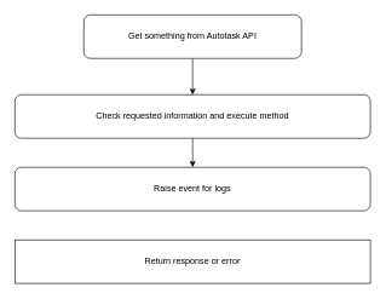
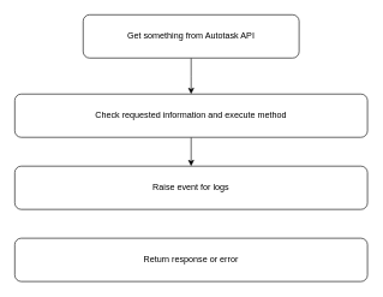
  <mxCell id="0" />
  <mxCell id="1" parent="0" />
  <mxCell id="2" style="edgeStyle=orthogonalEdgeStyle;rounded=0;orthogonalLoop=1;jettySize=auto;html=1;exitX=0.5;exitY=1;exitDx=0;exitDy=0;" edge="1" parent="1" source="3"><mxGeometry relative="1" as="geometry"><mxPoint x="265" y="130" as="targetPoint" /></mxGeometry></mxCell>
  <mxCell id="3" value="Get something from Autotask API" style="rounded=1;whiteSpace=wrap;html=1;" vertex="1" parent="1"><mxGeometry x="115" y="20" width="300" height="60" as="geometry" /></mxCell>
  <mxCell id="4" style="edgeStyle=orthogonalEdgeStyle;rounded=0;orthogonalLoop=1;jettySize=auto;html=1;exitX=0.5;exitY=1;exitDx=0;exitDy=0;" edge="1" parent="1" source="5" target="6"><mxGeometry relative="1" as="geometry" /></mxCell>
  <mxCell id="5" value="Check requested information and execute method" style="rounded=1;whiteSpace=wrap;html=1;" vertex="1" parent="1"><mxGeometry x="20" y="130" width="490" height="60" as="geometry" /></mxCell>
  <mxCell id="6" value="Raise event for logs" style="rounded=1;whiteSpace=wrap;html=1;" vertex="1" parent="1"><mxGeometry x="20" y="230" width="490" height="60" as="geometry" /></mxCell>
- <mxCell id="7" value="Return response or error" style="whiteSpace=wrap;html=1;rounded=0;" vertex="1" parent="1"><mxGeometry x="20" y="330" width="490" height="60" as="geometry" /></mxCell>
+ <mxCell id="7" value="Return response or error" style="rounded=1;whiteSpace=wrap;html=1;" vertex="1" parent="1"><mxGeometry x="20" y="330" width="490" height="60" as="geometry" /></mxCell>
